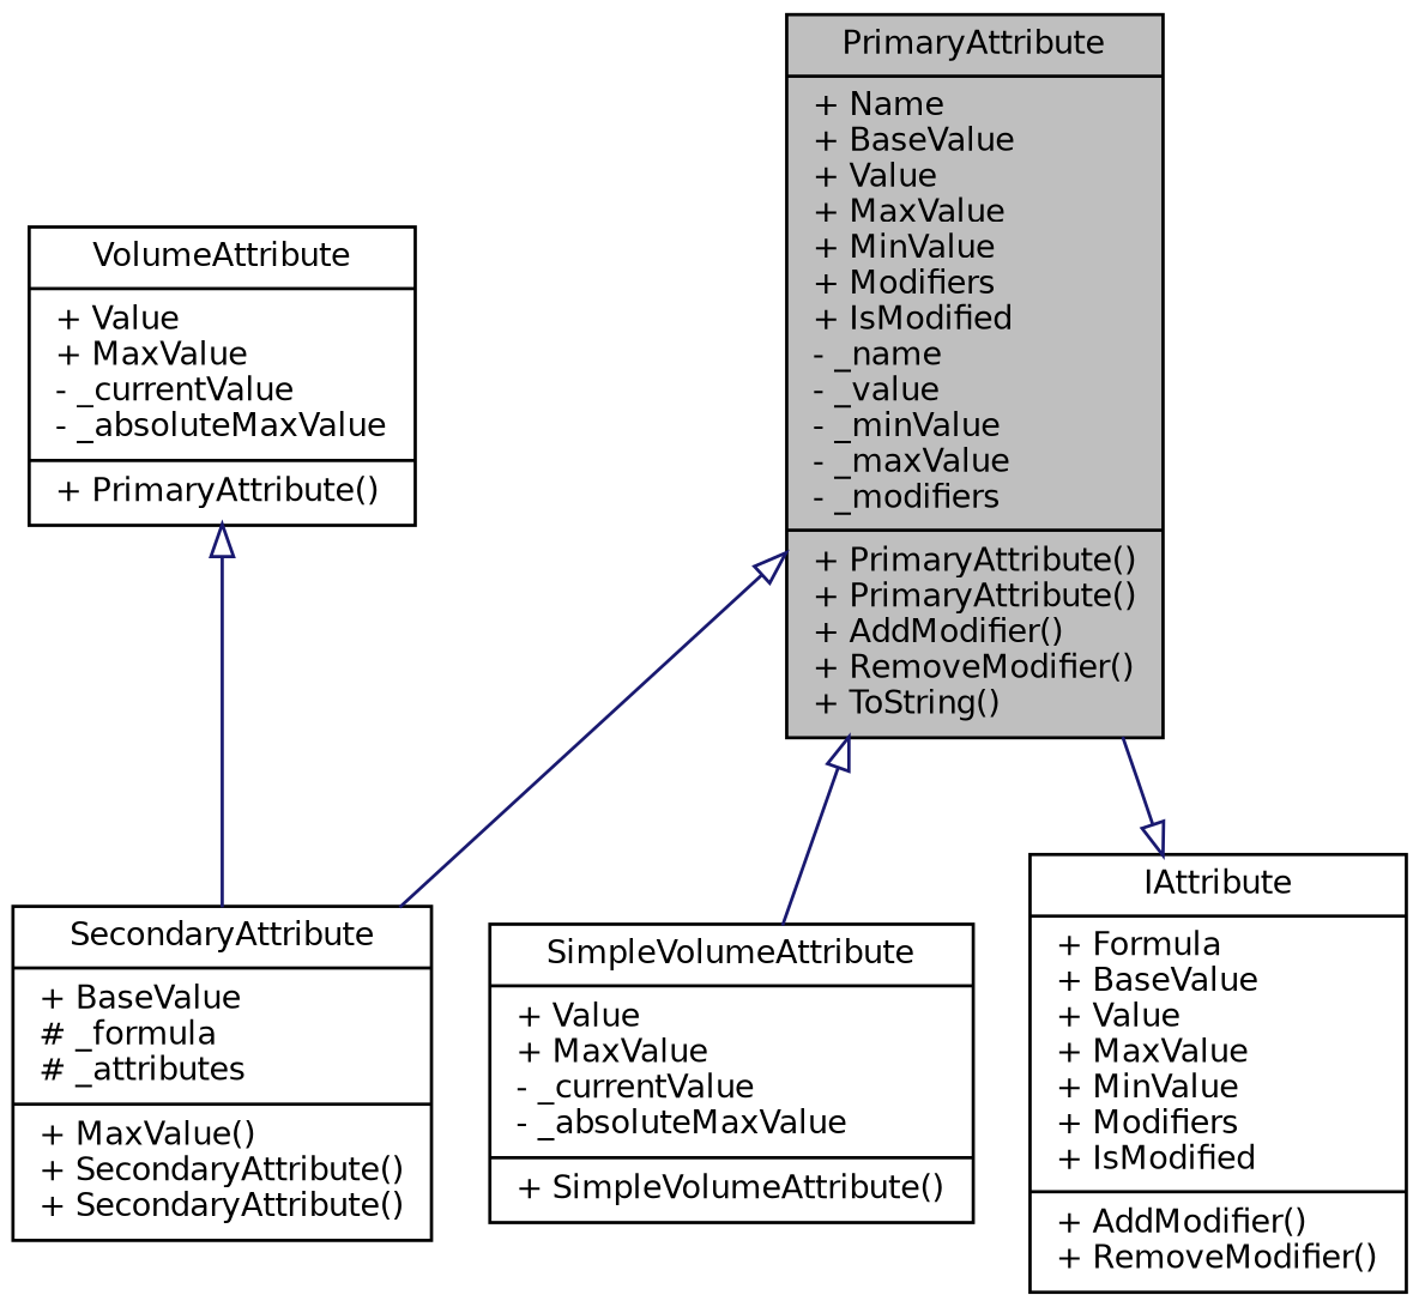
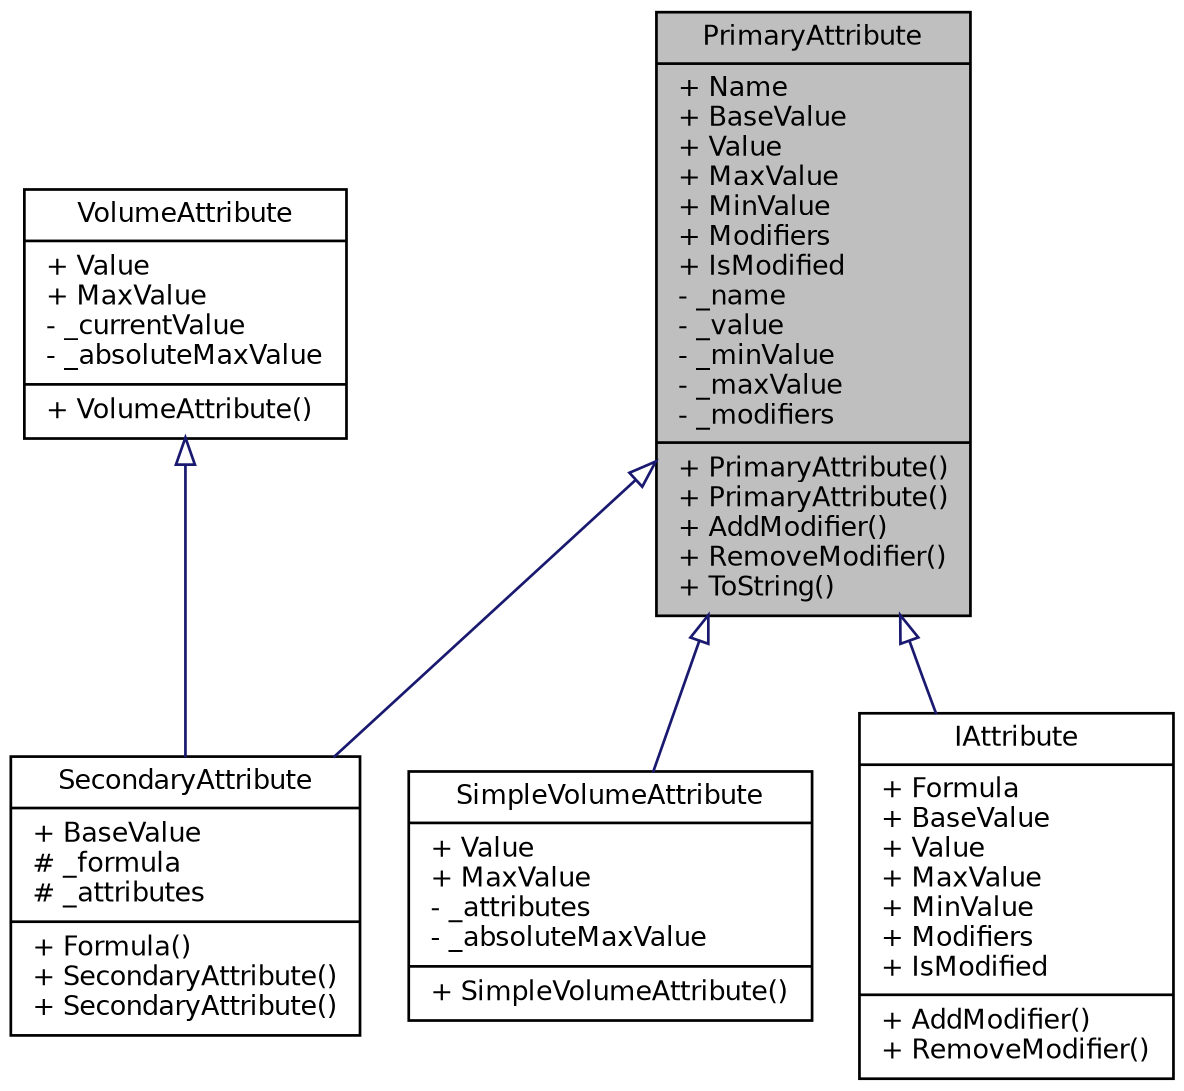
  digraph {
    node [color=black fillcolor=white fontname=Helvetica fontsize=10 shape=record style=filled]
    edge [arrowtail=onormal color=midnightblue dir=back fontname=Helvetica fontsize=10 labelfontname=Helvetica labelfontsize=10 style=solid]
    n1 [fillcolor=grey75 fontcolor=black height=0.2 label="{PrimaryAttribute\n|+ Name\l+ BaseValue\l+ Value\l+ MaxValue\l+ MinValue\l+ Modifiers\l+ IsModified\l- _name\l- _value\l- _minValue\l- _maxValue\l- _modifiers\l|+ PrimaryAttribute()\l+ PrimaryAttribute()\l+ AddModifier()\l+ RemoveModifier()\l+ ToString()\l}" width=0.4]
-   n2 [height=0.2 label="{SecondaryAttribute\n|+ BaseValue\l# _formula\l# _attributes\l|+ MaxValue()\l+ SecondaryAttribute()\l+ SecondaryAttribute()\l}" width=0.4]
-   n3 [height=0.2 label="{SimpleVolumeAttribute\n|+ Value\l+ MaxValue\l- _currentValue\l- _absoluteMaxValue\l|+ SimpleVolumeAttribute()\l}" width=0.4]
+   n2 [height=0.2 label="{SecondaryAttribute\n|+ BaseValue\l# _formula\l# _attributes\l|+ Formula()\l+ SecondaryAttribute()\l+ SecondaryAttribute()\l}" width=0.4]
+   n3 [height=0.2 label="{SimpleVolumeAttribute\n|+ Value\l+ MaxValue\l- _attributes\l- _absoluteMaxValue\l|+ SimpleVolumeAttribute()\l}" width=0.4]
    n4 [height=0.2 label="{IAttribute\n|+ Formula\l+ BaseValue\l+ Value\l+ MaxValue\l+ MinValue\l+ Modifiers\l+ IsModified\l|+ AddModifier()\l+ RemoveModifier()\l}" width=0.4]
-   n5 [height=0.2 label="{VolumeAttribute\n|+ Value\l+ MaxValue\l- _currentValue\l- _absoluteMaxValue\l|+ PrimaryAttribute()\l}" width=0.4]
+   n5 [height=0.2 label="{VolumeAttribute\n|+ Value\l+ MaxValue\l- _currentValue\l- _absoluteMaxValue\l|+ VolumeAttribute()\l}" width=0.4]
    n1 -> n2
    n1 -> n3
-   n4 -> n1
+   n1 -> n4
    n5 -> n2
  }
